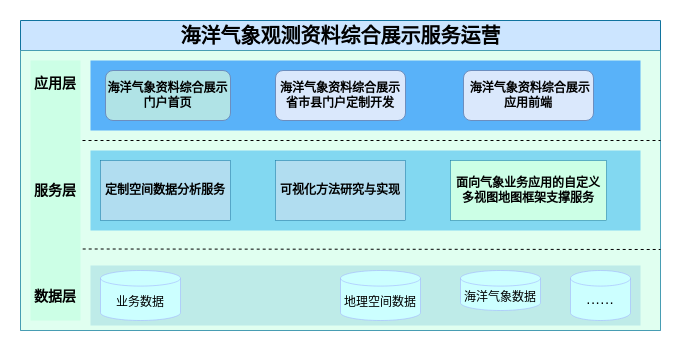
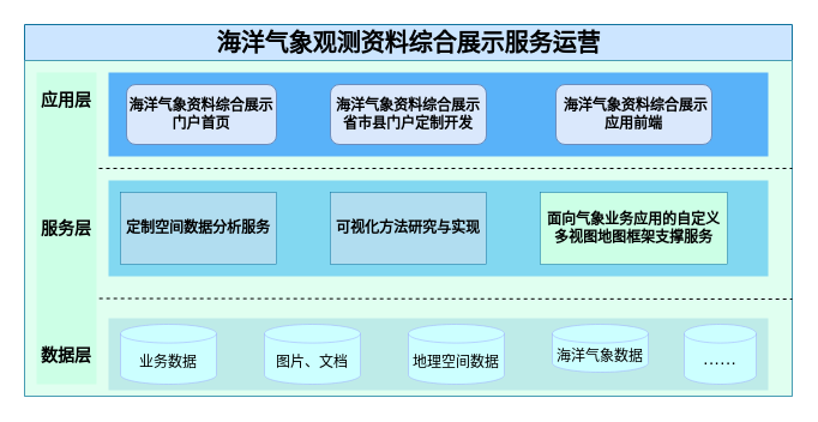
  <mxCell id="0" />
  <mxCell id="1" parent="0" />
  <mxCell id="2" value="&lt;h1&gt;&lt;font style=&quot;font-size: 20px;&quot;&gt;海洋气象观测资料综合展示服务运营&lt;/font&gt;&lt;/h1&gt;" style="swimlane;html=1;startSize=30;horizontal=1;containerType=tree;glass=0;fillColor=#CCE5FF;strokeColor=#10739e;" parent="1" vertex="1"><mxGeometry x="20" y="20" width="640" height="310" as="geometry"><mxRectangle x="40" y="60" width="300" height="30" as="alternateBounds" /></mxGeometry></mxCell>
  <mxCell id="3" value="" style="rounded=0;whiteSpace=wrap;html=1;fillColor=#CCFFE6;strokeColor=none;opacity=60;" vertex="1" parent="2"><mxGeometry y="30" width="640" height="280" as="geometry" /></mxCell>
  <mxCell id="4" value="" style="rounded=0;whiteSpace=wrap;html=1;fillColor=#007FFF;strokeColor=none;opacity=60;" vertex="1" parent="2"><mxGeometry x="70" y="40" width="550" height="70" as="geometry" /></mxCell>
  <mxCell id="5" value="" style="rounded=0;whiteSpace=wrap;html=1;fillColor=#45bef2;strokeColor=none;opacity=60;" vertex="1" parent="2"><mxGeometry x="70" y="130" width="550" height="80" as="geometry" /></mxCell>
  <mxCell id="6" value="" style="rounded=0;whiteSpace=wrap;html=1;fillColor=#b0e3e6;strokeColor=none;opacity=70;" vertex="1" parent="2"><mxGeometry x="70" y="245" width="550" height="60" as="geometry" /></mxCell>
- <mxCell id="7" value="&lt;b&gt;海洋气象资料综合展示门户首页&lt;/b&gt;" style="rounded=1;whiteSpace=wrap;html=1;fillColor=#b0e3e6;strokeColor=#6c8ebf;" vertex="1" parent="2"><mxGeometry x="85" y="50" width="125" height="50" as="geometry" /></mxCell>
+ <mxCell id="7" value="&lt;b&gt;海洋气象资料综合展示门户首页&lt;/b&gt;" style="rounded=1;whiteSpace=wrap;html=1;fillColor=#dae8fc;strokeColor=#6c8ebf;" vertex="1" parent="2"><mxGeometry x="85" y="50" width="125" height="50" as="geometry" /></mxCell>
  <mxCell id="8" value="&lt;b style=&quot;font-size: 14px;&quot;&gt;&lt;font style=&quot;font-size: 14px;&quot; face=&quot;Verdana&quot;&gt;应用层&lt;br&gt;&lt;br&gt;&lt;br&gt;&lt;br&gt;&lt;br&gt;&lt;br&gt;服务层&lt;br&gt;&lt;br&gt;&lt;br&gt;&lt;br&gt;&lt;br&gt;&lt;br&gt;数据层&lt;/font&gt;&lt;/b&gt;" style="rounded=0;whiteSpace=wrap;html=1;strokeWidth=0;strokeColor=none;fillColor=#CCFFE6;" vertex="1" parent="2"><mxGeometry x="10" y="40" width="50" height="260" as="geometry" /></mxCell>
  <mxCell id="9" value="业务数据" style="shape=cylinder3;whiteSpace=wrap;html=1;boundedLbl=1;backgroundOutline=1;size=7.8;fillColor=#CCFFFF;fontColor=#000000;strokeColor=#9aa9fe;fillStyle=solid;strokeWidth=0.5;" vertex="1" parent="2"><mxGeometry x="80" y="250" width="80" height="50" as="geometry" /></mxCell>
+ <mxCell id="10" value="图片、文档" style="shape=cylinder3;whiteSpace=wrap;html=1;boundedLbl=1;backgroundOutline=1;size=7.8;fillColor=#CCFFFF;fontColor=#000000;strokeColor=#9aa9fe;fillStyle=solid;strokeWidth=0.5;" vertex="1" parent="2"><mxGeometry x="200" y="250" width="80" height="50" as="geometry" /></mxCell>
  <mxCell id="11" value="地理空间数据" style="shape=cylinder3;whiteSpace=wrap;html=1;boundedLbl=1;backgroundOutline=1;size=7.8;fillColor=#CCFFFF;fontColor=#000000;strokeColor=#9aa9fe;fillStyle=solid;strokeWidth=0.5;" vertex="1" parent="2"><mxGeometry x="320" y="250" width="80" height="50" as="geometry" /></mxCell>
  <mxCell id="12" value="海洋气象数据" style="shape=cylinder3;whiteSpace=wrap;html=1;boundedLbl=1;backgroundOutline=1;size=7.8;fillColor=#CCFFFF;fontColor=#000000;strokeColor=#9aa9fe;fillStyle=solid;strokeWidth=0.5;" vertex="1" parent="2"><mxGeometry x="440" y="250" width="80" height="40" as="geometry" /></mxCell>
  <mxCell id="13" value="&lt;b&gt;定制空间数据分析服务&lt;/b&gt;" style="rounded=0;whiteSpace=wrap;html=1;strokeWidth=0.5;fillColor=#b1ddf0;strokeColor=#10739e;" vertex="1" parent="2"><mxGeometry x="80" y="140" width="130" height="60" as="geometry" /></mxCell>
  <mxCell id="14" value="&lt;b&gt;可视化方法研究与实现&lt;/b&gt;" style="rounded=0;whiteSpace=wrap;html=1;strokeWidth=0.5;fillColor=#b1ddf0;strokeColor=#10739e;" vertex="1" parent="2"><mxGeometry x="255" y="140" width="130" height="60" as="geometry" /></mxCell>
  <mxCell id="15" value="&lt;font style=&quot;font-size: 14px;&quot;&gt;······&lt;/font&gt;" style="shape=cylinder3;whiteSpace=wrap;html=1;boundedLbl=1;backgroundOutline=1;size=7.8;fillColor=#CCFFFF;fontColor=#000000;strokeColor=#9aa9fe;fillStyle=solid;strokeWidth=0.5;" vertex="1" parent="2"><mxGeometry x="550" y="250" width="60" height="50" as="geometry" /></mxCell>
  <mxCell id="16" value="&lt;b&gt;面向气象业务应用的自定义多视图地图框架支撑服务&lt;/b&gt;" style="rounded=0;whiteSpace=wrap;html=1;strokeWidth=0.5;fillColor=#ccffe6;strokeColor=#10739e;" vertex="1" parent="2"><mxGeometry x="430" y="140" width="156" height="60" as="geometry" /></mxCell>
  <mxCell id="17" value="&lt;b&gt;海洋气象资料综合展示省市县门户定制开发&lt;/b&gt;" style="rounded=1;whiteSpace=wrap;html=1;fillColor=#dae8fc;strokeColor=#6c8ebf;" vertex="1" parent="2"><mxGeometry x="255" y="50" width="130" height="50" as="geometry" /></mxCell>
  <mxCell id="18" value="&lt;b&gt;&amp;nbsp;海洋气象资料综合展示应用前端&lt;/b&gt;" style="rounded=1;whiteSpace=wrap;html=1;fillColor=#dae8fc;strokeColor=#6c8ebf;" vertex="1" parent="2"><mxGeometry x="443" y="50" width="130" height="50" as="geometry" /></mxCell>
  <mxCell id="19" value="" style="endArrow=none;dashed=1;html=1;rounded=0;exitX=1.044;exitY=0.725;exitDx=0;exitDy=0;exitPerimeter=0;" edge="1" parent="2" source="8"><mxGeometry width="50" height="50" relative="1" as="geometry"><mxPoint x="60" y="226" as="sourcePoint" /><mxPoint x="640" y="229" as="targetPoint" /></mxGeometry></mxCell>
  <mxCell id="20" value="" style="endArrow=none;dashed=1;html=1;rounded=0;" edge="1" parent="2"><mxGeometry width="50" height="50" relative="1" as="geometry"><mxPoint x="62" y="120" as="sourcePoint" /><mxPoint x="640" y="120" as="targetPoint" /></mxGeometry></mxCell>
